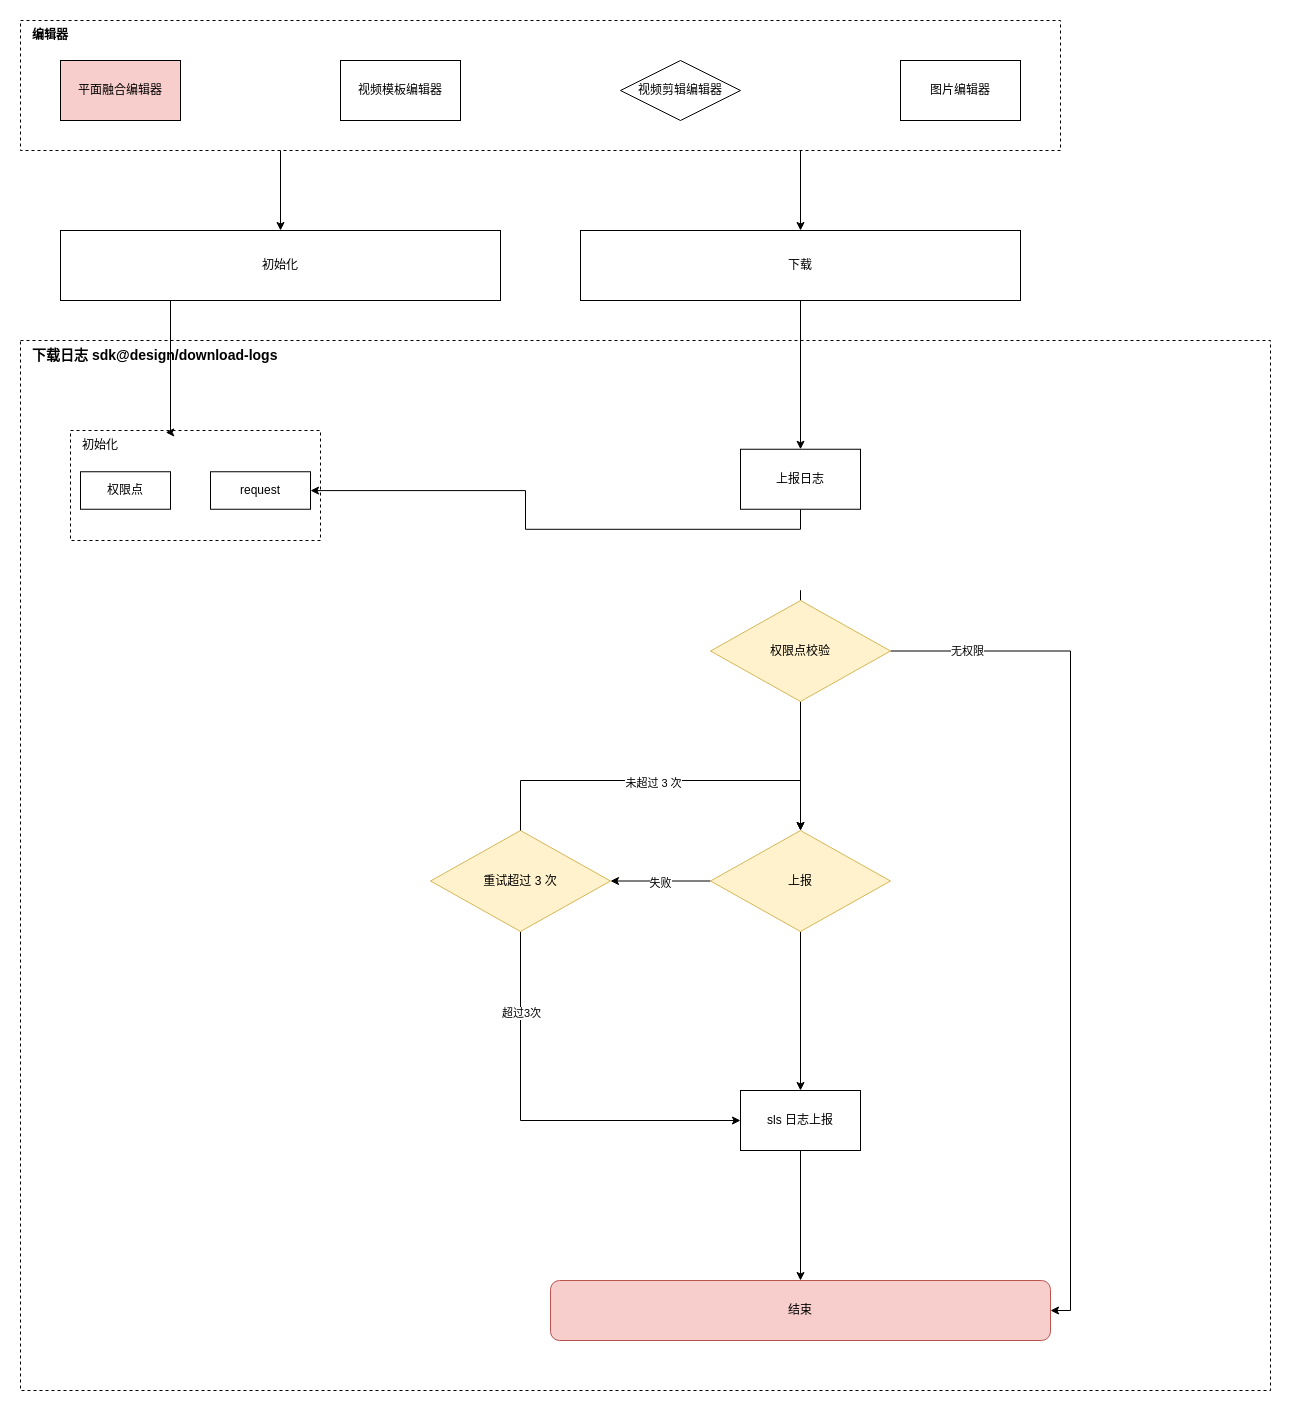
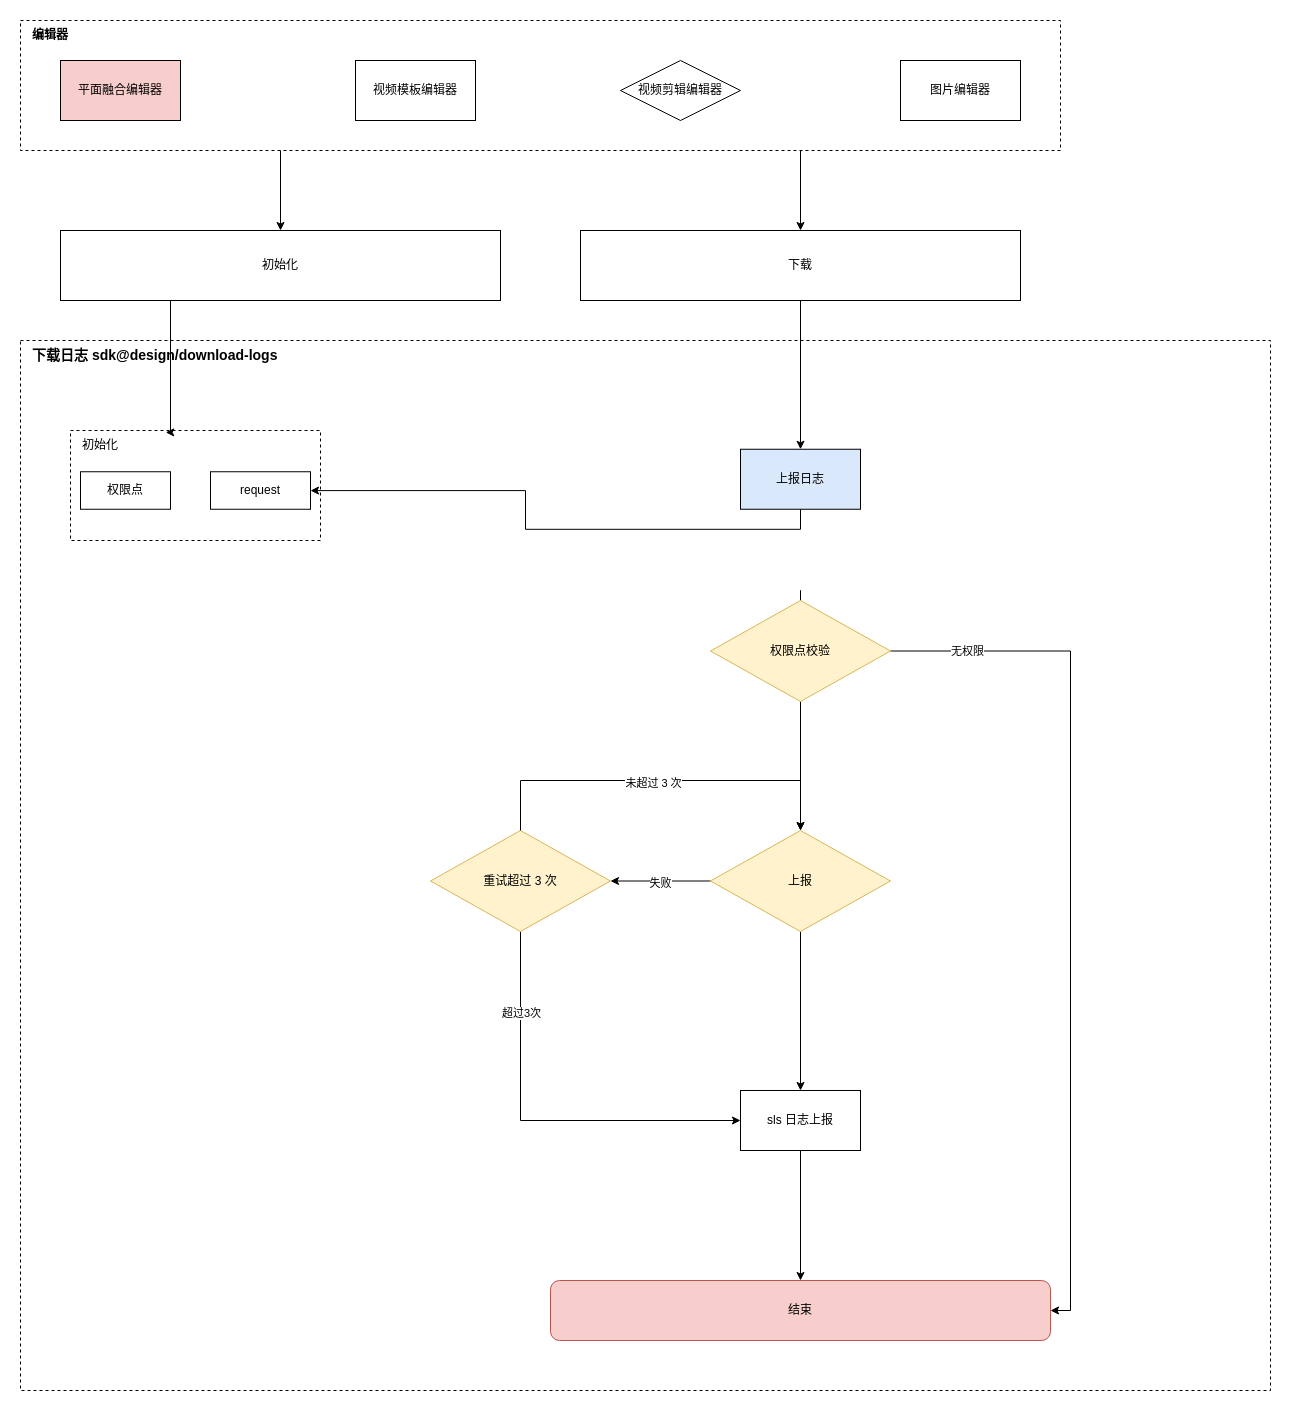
  <mxCell id="0" />
  <mxCell id="1" parent="0" />
  <mxCell id="2" value="" style="group" vertex="1" connectable="0" parent="1"><mxGeometry x="20" y="20" width="1040" height="130" as="geometry" /></mxCell>
  <mxCell id="3" value="" style="rounded=0;whiteSpace=wrap;html=1;dashed=1;" vertex="1" parent="2"><mxGeometry width="1040" height="130" as="geometry" /></mxCell>
  <mxCell id="4" value="平面融合编辑器" style="rounded=0;whiteSpace=wrap;html=1;fillColor=#f8cecc;" vertex="1" parent="2"><mxGeometry x="40" y="40" width="120" height="60" as="geometry" /></mxCell>
- <mxCell id="5" value="视频模板编辑器" style="rounded=0;whiteSpace=wrap;html=1;" vertex="1" parent="2"><mxGeometry x="320" y="40" width="120" height="60" as="geometry" /></mxCell>
+ <mxCell id="5" value="视频模板编辑器" style="rounded=0;whiteSpace=wrap;html=1;" vertex="1" parent="2"><mxGeometry x="335" y="40" width="120" height="60" as="geometry" /></mxCell>
  <mxCell id="6" value="视频剪辑编辑器" style="rhombus;whiteSpace=wrap;html=1;" vertex="1" parent="2"><mxGeometry x="600" y="40" width="120" height="60" as="geometry" /></mxCell>
  <mxCell id="7" value="图片编辑器" style="rounded=0;whiteSpace=wrap;html=1;" vertex="1" parent="2"><mxGeometry x="880" y="40" width="120" height="60" as="geometry" /></mxCell>
  <mxCell id="8" value="编辑器" style="text;html=1;strokeColor=none;fillColor=none;align=center;verticalAlign=middle;whiteSpace=wrap;rounded=0;fontStyle=1;fontSize=12;" vertex="1" parent="2"><mxGeometry width="60" height="30" as="geometry" /></mxCell>
  <mxCell id="9" value="" style="group" vertex="1" connectable="0" parent="1"><mxGeometry x="60" y="230" width="960" height="70" as="geometry" /></mxCell>
  <mxCell id="10" value="初始化" style="rounded=0;whiteSpace=wrap;html=1;" vertex="1" parent="9"><mxGeometry width="440" height="70" as="geometry" /></mxCell>
  <mxCell id="11" value="下载" style="rounded=0;whiteSpace=wrap;html=1;" vertex="1" parent="9"><mxGeometry x="520" width="440" height="70" as="geometry" /></mxCell>
  <mxCell id="12" style="edgeStyle=orthogonalEdgeStyle;rounded=0;orthogonalLoop=1;jettySize=auto;html=1;exitX=0.25;exitY=1;exitDx=0;exitDy=0;entryX=0.5;entryY=0;entryDx=0;entryDy=0;" edge="1" parent="9" source="3" target="10"><mxGeometry relative="1" as="geometry" /></mxCell>
  <mxCell id="13" style="edgeStyle=orthogonalEdgeStyle;rounded=0;orthogonalLoop=1;jettySize=auto;html=1;exitX=0.75;exitY=1;exitDx=0;exitDy=0;entryX=0.5;entryY=0;entryDx=0;entryDy=0;" edge="1" parent="9" source="3" target="11"><mxGeometry relative="1" as="geometry" /></mxCell>
  <mxCell id="14" value="" style="rounded=0;whiteSpace=wrap;html=1;dashed=1;" vertex="1" parent="1"><mxGeometry x="20" y="340" width="1250" height="1050" as="geometry" /></mxCell>
  <mxCell id="15" value="" style="rounded=0;whiteSpace=wrap;html=1;dashed=1;" vertex="1" parent="1"><mxGeometry x="70" y="430" width="250" height="110" as="geometry" /></mxCell>
  <mxCell id="16" value="权限点" style="rounded=0;whiteSpace=wrap;html=1;" vertex="1" parent="1"><mxGeometry x="80" y="471.25" width="90" height="37.5" as="geometry" /></mxCell>
  <mxCell id="17" value="request" style="rounded=0;whiteSpace=wrap;html=1;" vertex="1" parent="1"><mxGeometry x="210" y="471.25" width="100" height="37.5" as="geometry" /></mxCell>
  <mxCell id="18" value="初始化" style="text;html=1;strokeColor=none;fillColor=none;align=center;verticalAlign=middle;whiteSpace=wrap;rounded=0;" vertex="1" parent="1"><mxGeometry x="70" y="430" width="60" height="30" as="geometry" /></mxCell>
  <mxCell id="19" value="下载日志 sdk@design/download-logs" style="text;html=1;strokeColor=none;fillColor=none;align=left;verticalAlign=middle;whiteSpace=wrap;rounded=0;fontStyle=1;fontSize=14;" vertex="1" parent="1"><mxGeometry y="340" width="260" height="30" as="geometry" x="30" /></mxCell>
  <mxCell id="20" style="edgeStyle=orthogonalEdgeStyle;rounded=0;orthogonalLoop=1;jettySize=auto;html=1;exitX=0.25;exitY=1;exitDx=0;exitDy=0;entryX=0.381;entryY=0.017;entryDx=0;entryDy=0;entryPerimeter=0;" edge="1" parent="1" source="10" target="15"><mxGeometry relative="1" as="geometry"><Array as="points"><mxPoint x="170" y="432" /></Array></mxGeometry></mxCell>
  <mxCell id="21" style="edgeStyle=orthogonalEdgeStyle;rounded=0;orthogonalLoop=1;jettySize=auto;html=1;exitX=1;exitY=0.5;exitDx=0;exitDy=0;entryX=1;entryY=0.5;entryDx=0;entryDy=0;" edge="1" parent="1" source="40" target="24"><mxGeometry relative="1" as="geometry" /></mxCell>
  <mxCell id="22" value="无权限" style="edgeLabel;html=1;align=center;verticalAlign=middle;resizable=0;points=[];" vertex="1" connectable="0" parent="21"><mxGeometry x="-0.823" y="1" relative="1" as="geometry"><mxPoint y="1" as="offset" /></mxGeometry></mxCell>
  <mxCell id="23" style="edgeStyle=orthogonalEdgeStyle;rounded=0;orthogonalLoop=1;jettySize=auto;html=1;exitX=0.5;exitY=1;exitDx=0;exitDy=0;entryX=0.5;entryY=0;entryDx=0;entryDy=0;" edge="1" parent="1" source="40" target="30"><mxGeometry relative="1" as="geometry" /></mxCell>
  <mxCell id="24" value="结束" style="rounded=1;whiteSpace=wrap;html=1;fillColor=#f8cecc;strokeColor=#b85450;" vertex="1" parent="1"><mxGeometry x="550" y="1280" width="500" height="60" as="geometry" /></mxCell>
  <mxCell id="25" style="edgeStyle=orthogonalEdgeStyle;rounded=0;orthogonalLoop=1;jettySize=auto;html=1;exitX=0.5;exitY=1;exitDx=0;exitDy=0;" edge="1" parent="1" source="26" target="17"><mxGeometry relative="1" as="geometry" /></mxCell>
- <mxCell id="26" value="上报日志" style="rounded=0;whiteSpace=wrap;html=1;" vertex="1" parent="1"><mxGeometry x="740" y="448.75" width="120" height="60" as="geometry" /></mxCell>
+ <mxCell id="26" value="上报日志" style="rounded=0;whiteSpace=wrap;html=1;fillColor=#dae8fc;" vertex="1" parent="1"><mxGeometry x="740" y="448.75" width="120" height="60" as="geometry" /></mxCell>
  <mxCell id="27" style="edgeStyle=orthogonalEdgeStyle;rounded=0;orthogonalLoop=1;jettySize=auto;html=1;exitX=0;exitY=0.5;exitDx=0;exitDy=0;entryX=1;entryY=0.5;entryDx=0;entryDy=0;" edge="1" parent="1" source="30" target="34"><mxGeometry relative="1" as="geometry" /></mxCell>
  <mxCell id="28" value="失败" style="edgeLabel;html=1;align=center;verticalAlign=middle;resizable=0;points=[];" vertex="1" connectable="0" parent="27"><mxGeometry x="0.023" y="2" relative="1" as="geometry"><mxPoint as="offset" /></mxGeometry></mxCell>
  <mxCell id="29" style="edgeStyle=orthogonalEdgeStyle;rounded=0;orthogonalLoop=1;jettySize=auto;html=1;exitX=0.5;exitY=1;exitDx=0;exitDy=0;entryX=0.5;entryY=0;entryDx=0;entryDy=0;" edge="1" parent="1" source="30" target="36"><mxGeometry relative="1" as="geometry" /></mxCell>
  <mxCell id="30" value="上报" style="rhombus;whiteSpace=wrap;html=1;fillColor=#fff2cc;strokeColor=#d6b656;" vertex="1" parent="1"><mxGeometry x="710" y="830" width="180" height="101" as="geometry" /></mxCell>
  <mxCell id="31" style="edgeStyle=orthogonalEdgeStyle;rounded=0;orthogonalLoop=1;jettySize=auto;html=1;exitX=0.5;exitY=0;exitDx=0;exitDy=0;entryX=0.5;entryY=0;entryDx=0;entryDy=0;" edge="1" parent="1" source="40" target="30"><mxGeometry relative="1" as="geometry"><Array as="points"><mxPoint x="800" y="590" /></Array></mxGeometry></mxCell>
  <mxCell id="32" style="edgeStyle=orthogonalEdgeStyle;rounded=0;orthogonalLoop=1;jettySize=auto;html=1;exitX=0.5;exitY=1;exitDx=0;exitDy=0;entryX=0;entryY=0.5;entryDx=0;entryDy=0;" edge="1" parent="1" source="34" target="36"><mxGeometry relative="1" as="geometry" /></mxCell>
  <mxCell id="33" value="超过3次" style="edgeLabel;html=1;align=center;verticalAlign=middle;resizable=0;points=[];" vertex="1" connectable="0" parent="32"><mxGeometry x="-0.604" relative="1" as="geometry"><mxPoint as="offset" /></mxGeometry></mxCell>
  <mxCell id="34" value="重试超过 3 次" style="rhombus;whiteSpace=wrap;html=1;fillColor=#fff2cc;strokeColor=#d6b656;" vertex="1" parent="1"><mxGeometry x="430" y="830" width="180" height="101" as="geometry" /></mxCell>
  <mxCell id="35" style="edgeStyle=orthogonalEdgeStyle;rounded=0;orthogonalLoop=1;jettySize=auto;html=1;exitX=0.5;exitY=1;exitDx=0;exitDy=0;" edge="1" parent="1" source="36" target="24"><mxGeometry relative="1" as="geometry" /></mxCell>
  <mxCell id="36" value="sls 日志上报" style="rounded=0;whiteSpace=wrap;html=1;" vertex="1" parent="1"><mxGeometry x="740" y="1090" width="120" height="60" as="geometry" /></mxCell>
  <mxCell id="37" style="edgeStyle=orthogonalEdgeStyle;rounded=0;orthogonalLoop=1;jettySize=auto;html=1;exitX=0.5;exitY=1;exitDx=0;exitDy=0;entryX=0.5;entryY=0;entryDx=0;entryDy=0;" edge="1" parent="1" source="11" target="26"><mxGeometry relative="1" as="geometry" /></mxCell>
  <mxCell id="38" value="" style="edgeStyle=orthogonalEdgeStyle;rounded=0;orthogonalLoop=1;jettySize=auto;html=1;exitX=0.5;exitY=0;exitDx=0;exitDy=0;entryX=0.5;entryY=0;entryDx=0;entryDy=0;" edge="1" parent="1" source="34" target="40"><mxGeometry relative="1" as="geometry"><mxPoint x="520" y="830" as="sourcePoint" /><mxPoint x="800" y="830" as="targetPoint" /><Array as="points"><mxPoint x="520" y="780" /><mxPoint x="800" y="780" /></Array></mxGeometry></mxCell>
  <mxCell id="39" value="未超过 3 次" style="edgeLabel;html=1;align=center;verticalAlign=middle;resizable=0;points=[];" vertex="1" connectable="0" parent="38"><mxGeometry x="-0.286" y="-2" relative="1" as="geometry"><mxPoint as="offset" /></mxGeometry></mxCell>
  <mxCell id="40" value="权限点校验" style="rhombus;whiteSpace=wrap;html=1;fillColor=#fff2cc;strokeColor=#d6b656;" vertex="1" parent="1"><mxGeometry x="710" y="600" width="180" height="101" as="geometry" /></mxCell>
